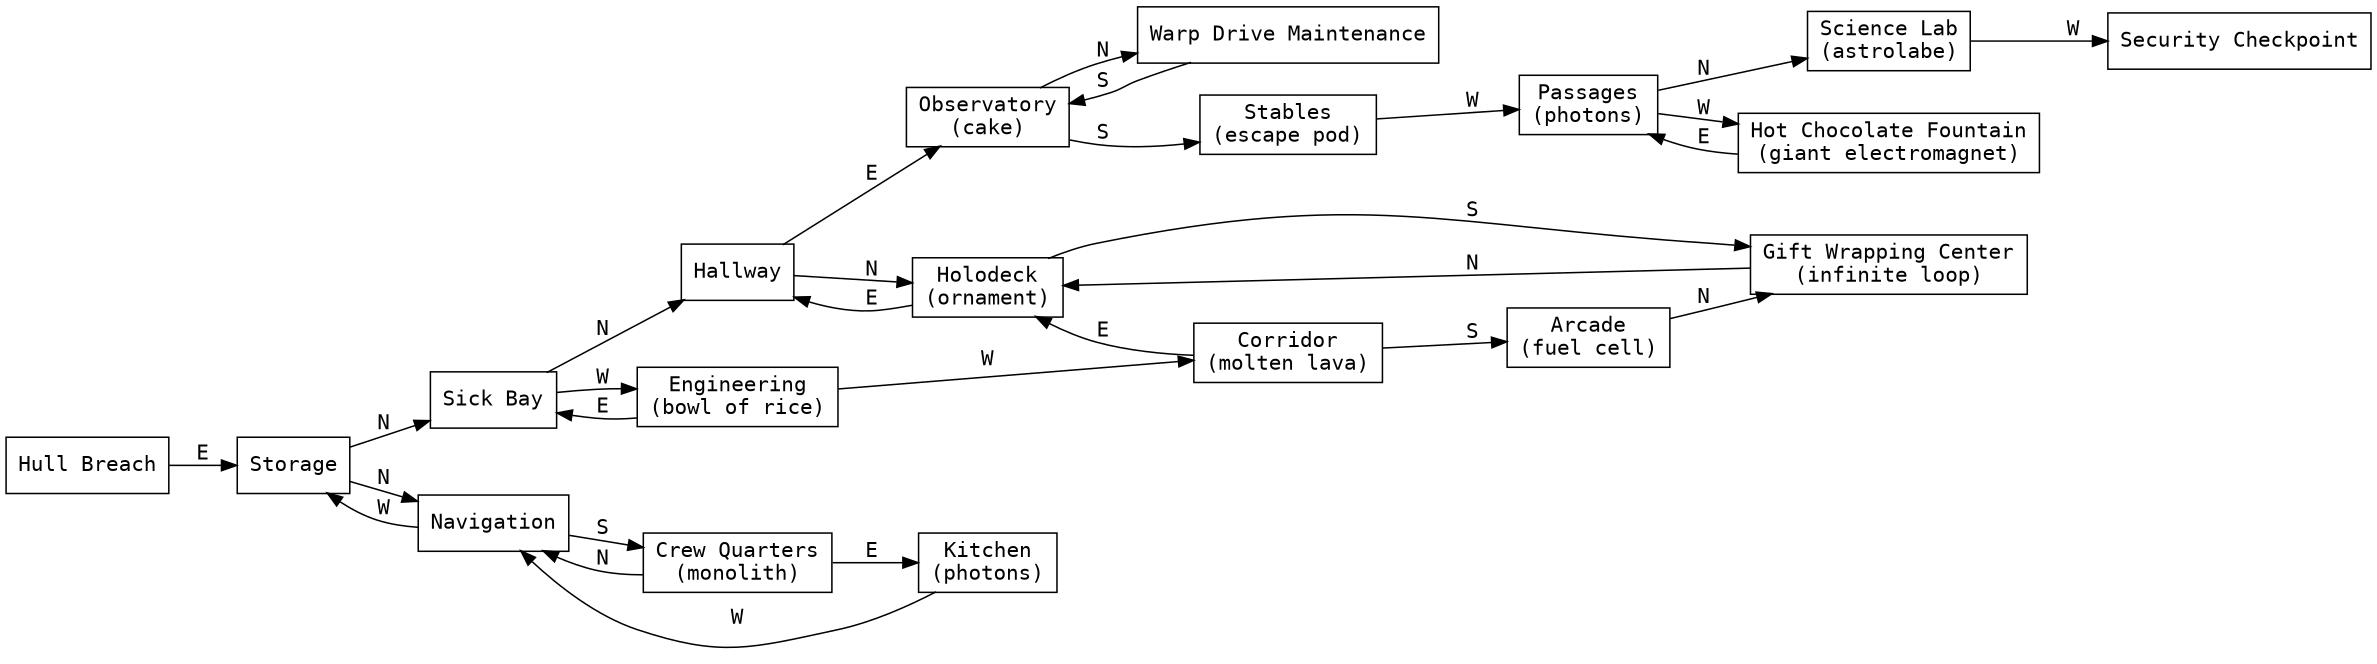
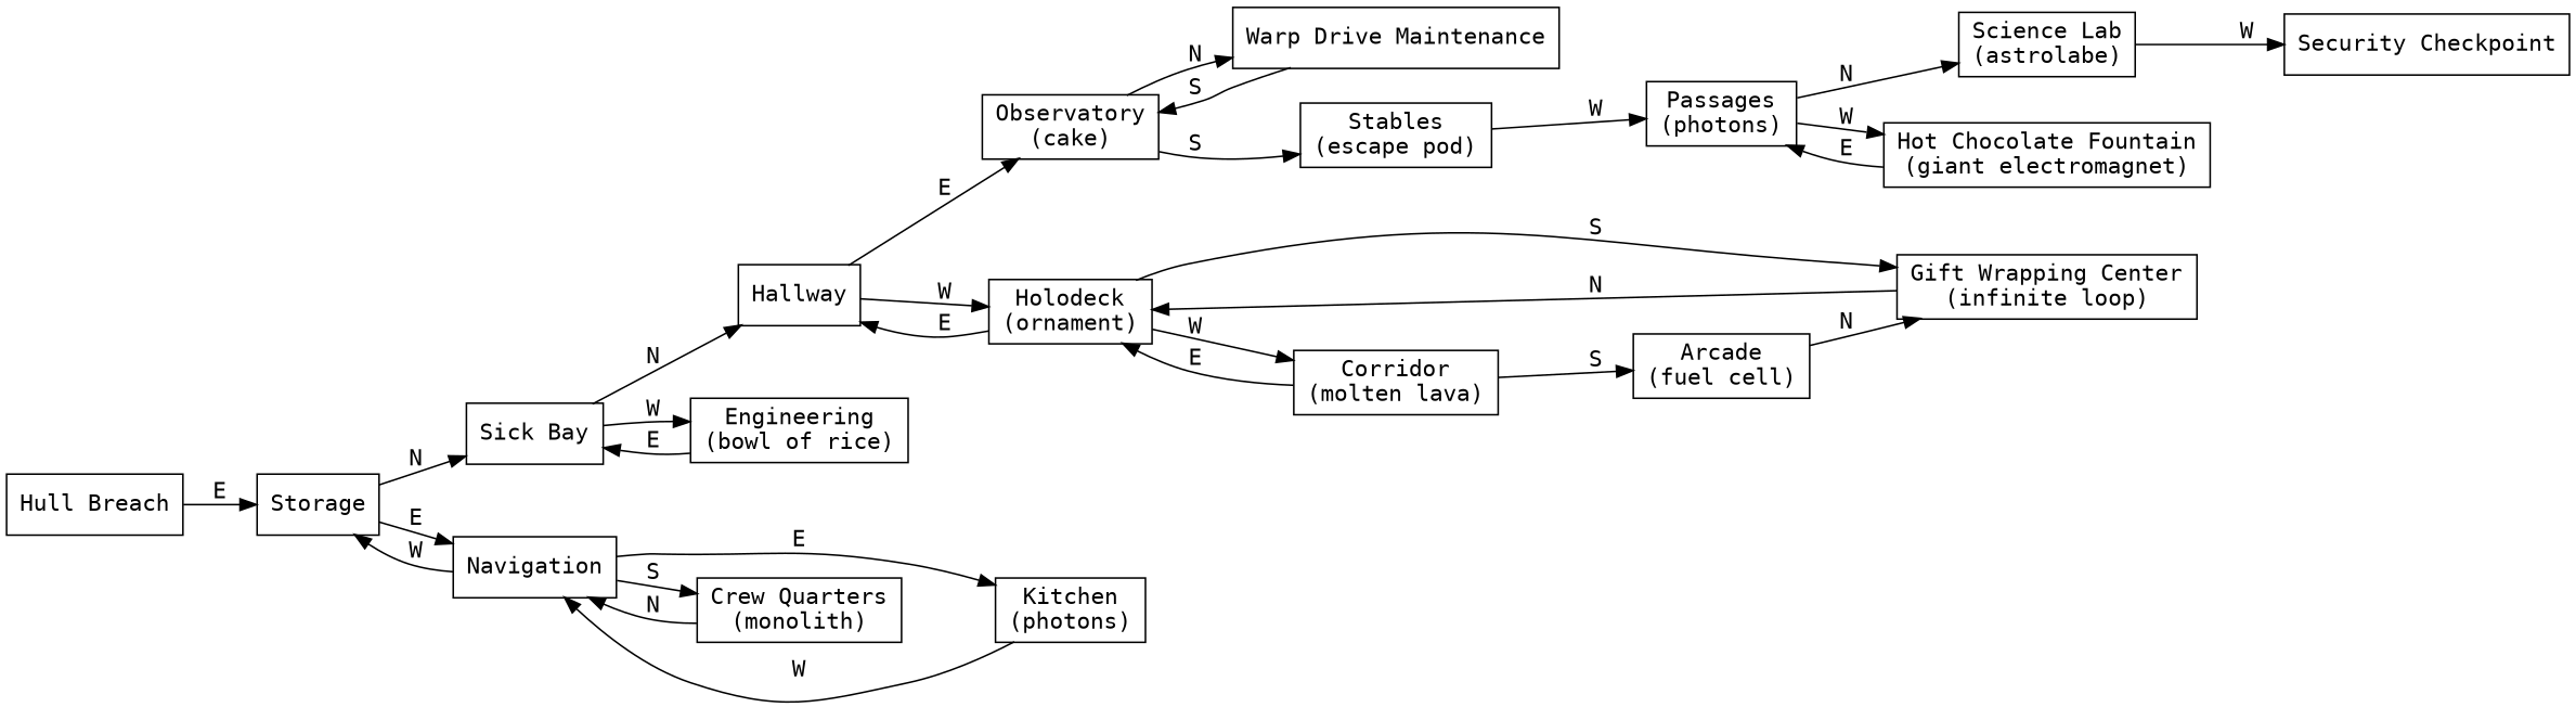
  digraph {
    fontname="DejaVu Sans Mono"
    rankdir=LR
    node [fontname="DejaVu Sans Mono" shape=record]
    edge [fontname="DejaVu Sans Mono"]
    n1 [label="Hull Breach"]
    n2 [label=Storage]
    n3 [label="Sick Bay"]
    n4 [label=Navigation]
    n5 [label=Hallway]
    n6 [label="Engineering\n(bowl of rice)"]
    n7 [label="Crew Quarters\n(monolith)"]
    n8 [label="Kitchen\n(photons)"]
    n9 [label="Observatory\n(cake)"]
    n10 [label="Holodeck\n(ornament)"]
    n11 [label="Warp Drive Maintenance"]
    n12 [label="Stables\n(escape pod)"]
    n13 [label="Gift Wrapping Center\n(infinite loop)"]
    n14 [label="Corridor\n(molten lava)"]
    n15 [label="Passages\n(photons)"]
    n16 [label="Arcade\n(fuel cell)"]
    n17 [label="Science Lab\n(astrolabe)"]
    n18 [label="Hot Chocolate Fountain\n(giant electromagnet)"]
    n19 [label="Security Checkpoint"]
    n1 -> n2 [label=E]
    n2 -> n3 [label=N]
-   n2 -> n4 [label=N]
+   n2 -> n4 [label=E]
    n3 -> n5 [label=N]
    n3 -> n6 [label=W]
    n4 -> n2 [label=W]
    n4 -> n7 [label=S]
-   n7 -> n8 [label=E]
+   n4 -> n8 [label=E]
    n5 -> n9 [label=E]
-   n5 -> n10 [label=N]
+   n5 -> n10 [label=W]
    n6 -> n3 [label=E]
    n7 -> n4 [label=N]
    n8 -> n4 [label=W]
    n9 -> n11 [label=N]
    n9 -> n12 [label=S]
    n10 -> n5 [label=E]
    n10 -> n13 [label=S]
-   n6 -> n14 [label=W]
+   n10 -> n14 [label=W]
    n11 -> n9 [label=S]
    n12 -> n15 [label=W]
    n13 -> n10 [label=N]
    n14 -> n10 [label=E]
    n14 -> n16 [label=S]
    n15 -> n17 [label=N]
    n15 -> n18 [label=W]
    n16 -> n13 [label=N]
    n17 -> n19 [label=W]
    n18 -> n15 [label=E]
  }
